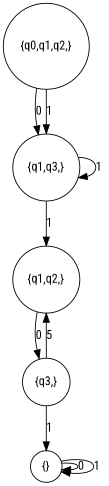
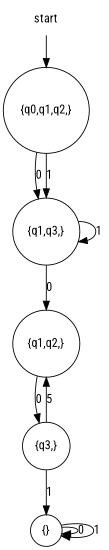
  digraph {
    fontname="Roboto Condensed"
    node [fontname="Roboto Condensed" shape=circle]
    edge [fontname="Roboto Condensed"]
+   start [shape=none]
    "{q0,q1,q2,}"
    "{q1,q3,}"
    "{q1,q2,}"
    "{q3,}"
    "{}"
+   start -> "{q0,q1,q2,}"
    "{q0,q1,q2,}" -> "{q1,q3,}" [label=0]
    "{q0,q1,q2,}" -> "{q1,q3,}" [label=1]
    "{q1,q3,}" -> "{q1,q3,}" [label=1]
-   "{q1,q3,}" -> "{q1,q2,}" [label=1]
+   "{q1,q3,}" -> "{q1,q2,}" [label=0]
    "{q1,q2,}" -> "{q3,}" [label=0]
    "{q3,}" -> "{q1,q2,}" [label=5]
    "{q3,}" -> "{}" [label=1]
    "{}" -> "{}" [label=0]
    "{}" -> "{}" [label=1]
  }
